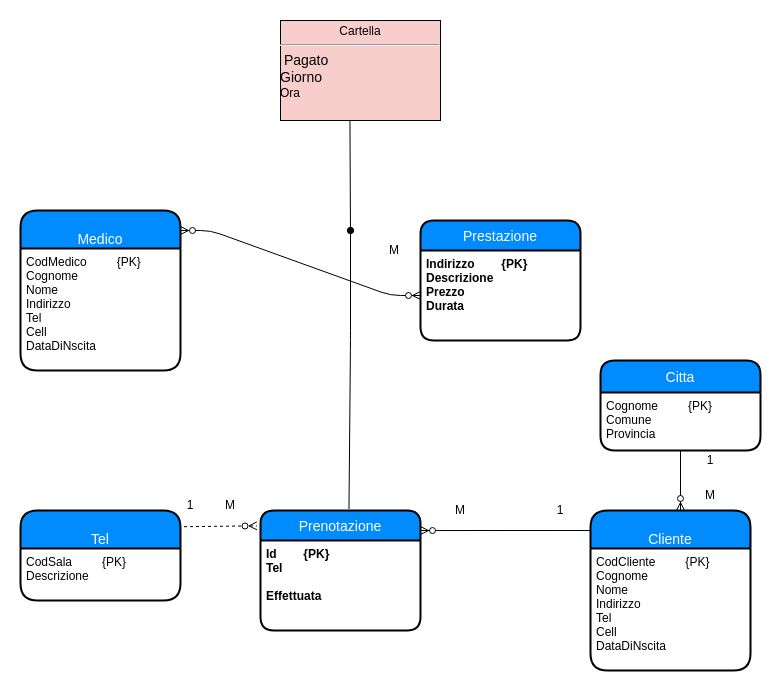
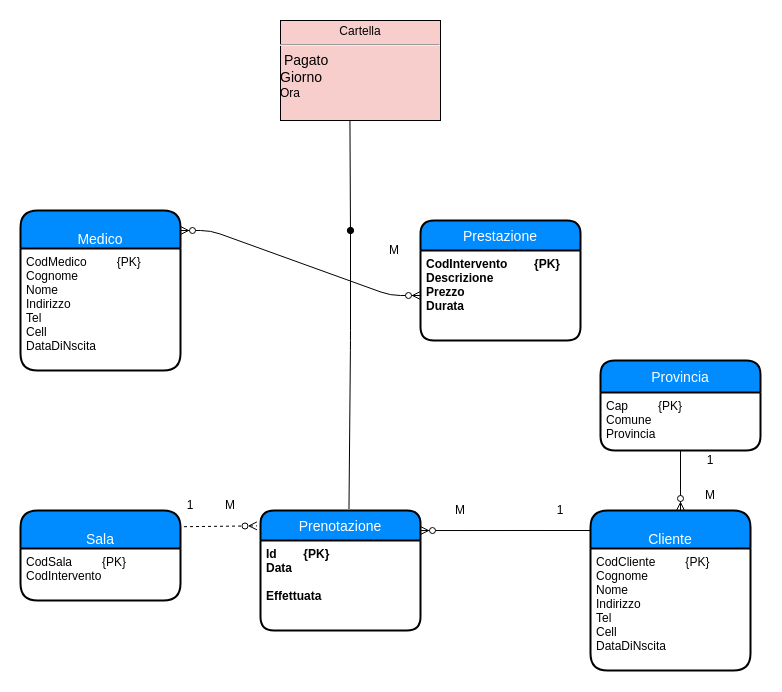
  <mxCell id="0" />
  <mxCell id="1" parent="0" />
  <mxCell id="2" value="Prestazione" style="swimlane;childLayout=stackLayout;horizontal=1;startSize=30;horizontalStack=0;fillColor=#008cff;fontColor=#FFFFFF;rounded=1;fontSize=14;fontStyle=0;strokeWidth=2;resizeParent=0;resizeLast=1;shadow=0;dashed=0;align=center;" parent="1" vertex="1"><mxGeometry x="420" y="220" width="160" height="120" as="geometry" /></mxCell>
- <mxCell id="3" value="Indirizzo        {PK}&#10;Descrizione&#10;Prezzo&#10;Durata" style="align=left;strokeColor=none;fillColor=none;spacingLeft=4;fontSize=12;verticalAlign=top;resizable=0;rotatable=0;part=1;fontStyle=1" parent="2" vertex="1"><mxGeometry y="30" width="160" height="90" as="geometry" /></mxCell>
+ <mxCell id="3" value="CodIntervento        {PK}&#10;Descrizione&#10;Prezzo&#10;Durata" style="align=left;strokeColor=none;fillColor=none;spacingLeft=4;fontSize=12;verticalAlign=top;resizable=0;rotatable=0;part=1;fontStyle=1" parent="2" vertex="1"><mxGeometry y="30" width="160" height="90" as="geometry" /></mxCell>
  <mxCell id="4" value="&#10;Cliente" style="swimlane;childLayout=stackLayout;horizontal=1;startSize=38;horizontalStack=0;fillColor=#008cff;fontColor=#FFFFFF;rounded=1;fontSize=14;fontStyle=0;strokeWidth=2;resizeParent=0;resizeLast=1;shadow=0;dashed=0;align=center;" parent="1" vertex="1"><mxGeometry x="590" y="510" width="160" height="160" as="geometry" /></mxCell>
  <mxCell id="5" value="CodCliente         {PK}&#10;Cognome&#10;Nome&#10;Indirizzo&#10;Tel&#10;Cell&#10;DataDiNscita&#10;&#10;" style="align=left;strokeColor=none;fillColor=none;spacingLeft=4;fontSize=12;verticalAlign=top;resizable=0;rotatable=0;part=1;fontStyle=0" parent="4" vertex="1"><mxGeometry y="38" width="160" height="122" as="geometry" /></mxCell>
  <mxCell id="6" value="" style="edgeStyle=entityRelationEdgeStyle;fontSize=12;html=1;endArrow=ERzeroToMany;endFill=1;startArrow=ERzeroToMany;exitX=1;exitY=0.125;exitDx=0;exitDy=0;exitPerimeter=0;" parent="1" source="15" target="3" edge="1"><mxGeometry width="100" height="100" relative="1" as="geometry"><mxPoint x="160" y="230" as="sourcePoint" /><mxPoint x="280" y="230" as="targetPoint" /></mxGeometry></mxCell>
  <mxCell id="7" value="" style="endArrow=none;html=1;startArrow=oval;startFill=1;entryX=0.434;entryY=1;entryDx=0;entryDy=0;entryPerimeter=0;" parent="1" target="11" edge="1"><mxGeometry width="50" height="50" relative="1" as="geometry"><mxPoint x="350" y="230" as="sourcePoint" /><mxPoint x="229.5" y="170" as="targetPoint" /></mxGeometry></mxCell>
- <mxCell id="8" value="Citta" style="swimlane;childLayout=stackLayout;horizontal=1;startSize=32;horizontalStack=0;fillColor=#008cff;fontColor=#FFFFFF;rounded=1;fontSize=14;fontStyle=0;strokeWidth=2;resizeParent=0;resizeLast=1;shadow=0;dashed=0;align=center;" parent="1" vertex="1"><mxGeometry x="600" y="360" width="160" height="90" as="geometry" /></mxCell>
- <mxCell id="9" value="Cognome         {PK}&#10;Comune&#10;Provincia" style="align=left;strokeColor=none;fillColor=none;spacingLeft=4;fontSize=12;verticalAlign=top;resizable=0;rotatable=0;part=1;fontStyle=0" parent="8" vertex="1"><mxGeometry y="32" width="160" height="58" as="geometry" /></mxCell>
+ <mxCell id="8" value="Provincia" style="swimlane;childLayout=stackLayout;horizontal=1;startSize=32;horizontalStack=0;fillColor=#008cff;fontColor=#FFFFFF;rounded=1;fontSize=14;fontStyle=0;strokeWidth=2;resizeParent=0;resizeLast=1;shadow=0;dashed=0;align=center;" parent="1" vertex="1"><mxGeometry x="600" y="360" width="160" height="90" as="geometry" /></mxCell>
+ <mxCell id="9" value="Cap         {PK}&#10;Comune&#10;Provincia" style="align=left;strokeColor=none;fillColor=none;spacingLeft=4;fontSize=12;verticalAlign=top;resizable=0;rotatable=0;part=1;fontStyle=0" parent="8" vertex="1"><mxGeometry y="32" width="160" height="58" as="geometry" /></mxCell>
  <mxCell id="10" value="" style="fontSize=12;html=1;endArrow=ERzeroToMany;rounded=1;endFill=1;startFill=1;elbow=vertical;entryX=0.681;entryY=0.008;entryDx=0;entryDy=0;entryPerimeter=0;" parent="1" edge="1"><mxGeometry width="100" height="100" relative="1" as="geometry"><mxPoint x="680" y="450" as="sourcePoint" /><mxPoint x="680" y="510" as="targetPoint" /></mxGeometry></mxCell>
  <mxCell id="11" value="&lt;p style=&quot;margin: 4px 0px 0px ; text-align: center&quot;&gt;Cartella&lt;/p&gt;&lt;hr&gt;&lt;div style=&quot;font-size: 14px&quot;&gt;&amp;nbsp;Pagato&lt;/div&gt;&lt;div style=&quot;font-size: 14px&quot;&gt;Giorno&lt;/div&gt;Ora" style="verticalAlign=top;align=left;overflow=fill;fontSize=12;fontFamily=Helvetica;html=1;fillColor=#f8cecc;" parent="1" vertex="1"><mxGeometry x="280" y="20" width="160" height="100" as="geometry" /></mxCell>
  <mxCell id="12" value="M" style="text;html=1;strokeColor=none;fillColor=none;align=center;verticalAlign=middle;whiteSpace=wrap;rounded=0;" parent="1" vertex="1"><mxGeometry x="384" y="240" width="20" height="20" as="geometry" /></mxCell>
  <mxCell id="13" value="1" style="text;html=1;strokeColor=none;fillColor=none;align=center;verticalAlign=middle;whiteSpace=wrap;rounded=0;" parent="1" vertex="1"><mxGeometry x="700" y="450" width="20" height="20" as="geometry" /></mxCell>
  <mxCell id="14" value="M" style="text;html=1;strokeColor=none;fillColor=none;align=center;verticalAlign=middle;whiteSpace=wrap;rounded=0;" parent="1" vertex="1"><mxGeometry x="700" y="485" width="20" height="20" as="geometry" /></mxCell>
  <mxCell id="15" value="&#10;Medico" style="swimlane;childLayout=stackLayout;horizontal=1;startSize=38;horizontalStack=0;fillColor=#008cff;fontColor=#FFFFFF;rounded=1;fontSize=14;fontStyle=0;strokeWidth=2;resizeParent=0;resizeLast=1;shadow=0;dashed=0;align=center;" parent="1" vertex="1"><mxGeometry x="20" y="210" width="160" height="160" as="geometry" /></mxCell>
  <mxCell id="16" value="CodMedico         {PK}&#10;Cognome&#10;Nome&#10;Indirizzo&#10;Tel&#10;Cell&#10;DataDiNscita&#10;&#10;" style="align=left;strokeColor=none;fillColor=none;spacingLeft=4;fontSize=12;verticalAlign=top;resizable=0;rotatable=0;part=1;fontStyle=0" parent="15" vertex="1"><mxGeometry y="38" width="160" height="122" as="geometry" /></mxCell>
  <mxCell id="17" value="" style="fontSize=12;html=1;endArrow=ERzeroToMany;rounded=1;endFill=1;startFill=1;elbow=vertical;exitX=1.022;exitY=0.18;exitDx=0;exitDy=0;exitPerimeter=0;entryX=-0.022;entryY=0.128;entryDx=0;entryDy=0;entryPerimeter=0;dashed=1;" parent="1" source="18" target="21" edge="1"><mxGeometry width="100" height="100" relative="1" as="geometry"><mxPoint x="209" y="505" as="sourcePoint" /><mxPoint x="209" y="565" as="targetPoint" /></mxGeometry></mxCell>
- <mxCell id="18" value="&#10;Tel" style="swimlane;childLayout=stackLayout;horizontal=1;startSize=38;horizontalStack=0;fillColor=#008cff;fontColor=#FFFFFF;rounded=1;fontSize=14;fontStyle=0;strokeWidth=2;resizeParent=0;resizeLast=1;shadow=0;dashed=0;align=center;" parent="1" vertex="1"><mxGeometry x="20" y="510" width="160" height="90" as="geometry" /></mxCell>
- <mxCell id="19" value="CodSala         {PK}&#10;Descrizione&#10;&#10;" style="align=left;strokeColor=none;fillColor=none;spacingLeft=4;fontSize=12;verticalAlign=top;resizable=0;rotatable=0;part=1;fontStyle=0" parent="18" vertex="1"><mxGeometry y="38" width="160" height="52" as="geometry" /></mxCell>
+ <mxCell id="18" value="&#10;Sala" style="swimlane;childLayout=stackLayout;horizontal=1;startSize=38;horizontalStack=0;fillColor=#008cff;fontColor=#FFFFFF;rounded=1;fontSize=14;fontStyle=0;strokeWidth=2;resizeParent=0;resizeLast=1;shadow=0;dashed=0;align=center;" parent="1" vertex="1"><mxGeometry x="20" y="510" width="160" height="90" as="geometry" /></mxCell>
+ <mxCell id="19" value="CodSala         {PK}&#10;CodIntervento&#10;&#10;" style="align=left;strokeColor=none;fillColor=none;spacingLeft=4;fontSize=12;verticalAlign=top;resizable=0;rotatable=0;part=1;fontStyle=0" parent="18" vertex="1"><mxGeometry y="38" width="160" height="52" as="geometry" /></mxCell>
  <mxCell id="20" value="" style="fontSize=12;html=1;endArrow=oval;rounded=1;endFill=1;startFill=1;elbow=vertical;exitX=0.553;exitY=-0.012;exitDx=0;exitDy=0;exitPerimeter=0;" parent="1" source="21" edge="1"><mxGeometry width="100" height="100" relative="1" as="geometry"><mxPoint x="350" y="500" as="sourcePoint" /><mxPoint x="350" y="230" as="targetPoint" /><Array as="points"><mxPoint x="350" y="340" /></Array></mxGeometry></mxCell>
  <mxCell id="21" value="Prenotazione" style="swimlane;childLayout=stackLayout;horizontal=1;startSize=30;horizontalStack=0;fillColor=#008cff;fontColor=#FFFFFF;rounded=1;fontSize=14;fontStyle=0;strokeWidth=2;resizeParent=0;resizeLast=1;shadow=0;dashed=0;align=center;" parent="1" vertex="1"><mxGeometry x="260" y="510" width="160" height="120" as="geometry" /></mxCell>
- <mxCell id="22" value="Id        {PK}&#10;Tel&#10;&#10;Effettuata" style="align=left;strokeColor=none;fillColor=none;spacingLeft=4;fontSize=12;verticalAlign=top;resizable=0;rotatable=0;part=1;fontStyle=1" parent="21" vertex="1"><mxGeometry y="30" width="160" height="90" as="geometry" /></mxCell>
+ <mxCell id="22" value="Id        {PK}&#10;Data&#10;&#10;Effettuata" style="align=left;strokeColor=none;fillColor=none;spacingLeft=4;fontSize=12;verticalAlign=top;resizable=0;rotatable=0;part=1;fontStyle=1" parent="21" vertex="1"><mxGeometry y="30" width="160" height="90" as="geometry" /></mxCell>
  <mxCell id="23" value="1" style="text;html=1;strokeColor=none;fillColor=none;align=center;verticalAlign=middle;whiteSpace=wrap;rounded=0;" parent="1" vertex="1"><mxGeometry x="180" y="495" width="20" height="20" as="geometry" /></mxCell>
  <mxCell id="24" value="M" style="text;html=1;strokeColor=none;fillColor=none;align=center;verticalAlign=middle;whiteSpace=wrap;rounded=0;" parent="1" vertex="1"><mxGeometry x="220" y="495" width="20" height="20" as="geometry" /></mxCell>
  <mxCell id="25" value="" style="fontSize=12;html=1;endArrow=ERzeroToMany;rounded=1;endFill=1;startFill=1;elbow=vertical;entryX=1;entryY=0.167;entryDx=0;entryDy=0;entryPerimeter=0;" parent="1" target="21" edge="1"><mxGeometry width="100" height="100" relative="1" as="geometry"><mxPoint x="590" y="530" as="sourcePoint" /><mxPoint x="430" y="530" as="targetPoint" /></mxGeometry></mxCell>
  <mxCell id="26" value="1" style="text;html=1;strokeColor=none;fillColor=none;align=center;verticalAlign=middle;whiteSpace=wrap;rounded=0;" parent="1" vertex="1"><mxGeometry x="550" y="500" width="20" height="20" as="geometry" /></mxCell>
  <mxCell id="27" value="M" style="text;html=1;strokeColor=none;fillColor=none;align=center;verticalAlign=middle;whiteSpace=wrap;rounded=0;" parent="1" vertex="1"><mxGeometry x="450" y="500" width="20" height="20" as="geometry" /></mxCell>
